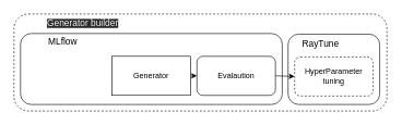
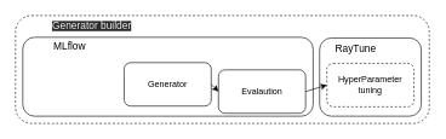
  <mxCell id="0" />
  <mxCell id="1" parent="0" />
  <mxCell id="2" value="" style="rounded=1;whiteSpace=wrap;html=1;dashed=1;" parent="1" vertex="1"><mxGeometry x="20.19" y="21" width="570" height="149" as="geometry" /></mxCell>
  <mxCell id="3" value="" style="rounded=1;whiteSpace=wrap;html=1;" parent="1" vertex="1"><mxGeometry x="30.19" y="51" width="400" height="109" as="geometry" /></mxCell>
  <mxCell id="4" value="&lt;span style=&quot;color: rgb(240 , 240 , 240) ; font-family: &amp;#34;helvetica&amp;#34; ; font-style: normal ; font-weight: 400 ; letter-spacing: normal ; text-align: center ; text-indent: 0px ; text-transform: none ; word-spacing: 0px ; background-color: rgb(42 , 42 , 42) ; display: inline ; float: none&quot;&gt;&lt;font style=&quot;font-size: 14px&quot;&gt;Generator builder&lt;/font&gt;&lt;/span&gt;" style="text;html=1;strokeColor=none;fillColor=none;align=center;verticalAlign=middle;whiteSpace=wrap;rounded=0;" parent="1" vertex="1"><mxGeometry x="69.56" y="20" width="110.63" height="30" as="geometry" /></mxCell>
- <mxCell id="5" value="Evalaution" style="rounded=1;whiteSpace=wrap;html=1;" parent="1" vertex="1"><mxGeometry x="299.81" y="86" width="120" height="60" as="geometry" /></mxCell>
- <mxCell id="6" value="Generator" style="whiteSpace=wrap;html=1;rounded=0;" parent="1" vertex="1"><mxGeometry x="169.81" y="86" width="120" height="60" as="geometry" /></mxCell>
+ <mxCell id="5" value="Evalaution" style="rounded=1;whiteSpace=wrap;html=1;" parent="1" vertex="1"><mxGeometry x="299.81" y="96" width="120" height="60" as="geometry" /></mxCell>
+ <mxCell id="6" value="Generator" style="rounded=1;whiteSpace=wrap;html=1;" parent="1" vertex="1"><mxGeometry x="169.81" y="86" width="120" height="60" as="geometry" /></mxCell>
  <mxCell id="7" value="" style="endArrow=classic;html=1;entryX=0;entryY=0.5;entryDx=0;entryDy=0;exitX=1;exitY=0.5;exitDx=0;exitDy=0;" parent="1" source="6" target="5" edge="1"><mxGeometry width="50" height="50" relative="1" as="geometry"><mxPoint x="429.81" y="126" as="sourcePoint" /><mxPoint x="440.44" y="126" as="targetPoint" /></mxGeometry></mxCell>
  <mxCell id="8" value="" style="rounded=1;whiteSpace=wrap;html=1;" parent="1" vertex="1"><mxGeometry x="439.12" y="52" width="140" height="108" as="geometry" /></mxCell>
  <mxCell id="9" value="HyperParameter tuning" style="rounded=1;whiteSpace=wrap;html=1;dashed=1;" parent="1" vertex="1"><mxGeometry x="449.12" y="87" width="120" height="60" as="geometry" /></mxCell>
  <mxCell id="10" value="" style="endArrow=classic;html=1;entryX=0;entryY=0.5;entryDx=0;entryDy=0;exitX=1;exitY=0.5;exitDx=0;exitDy=0;" parent="1" source="5" target="9" edge="1"><mxGeometry width="50" height="50" relative="1" as="geometry"><mxPoint x="422.19" y="117" as="sourcePoint" /><mxPoint x="316" y="127" as="targetPoint" /></mxGeometry></mxCell>
  <mxCell id="11" value="&lt;font face=&quot;helvetica&quot;&gt;&lt;span style=&quot;font-size: 14px&quot;&gt;MLflow&lt;/span&gt;&lt;/font&gt;" style="text;html=1;strokeColor=none;fillColor=none;align=center;verticalAlign=middle;whiteSpace=wrap;rounded=0;" parent="1" vertex="1"><mxGeometry x="67.81" y="49" width="54.38" height="30" as="geometry" /></mxCell>
  <mxCell id="12" value="&lt;font face=&quot;helvetica&quot;&gt;&lt;span style=&quot;font-size: 14px&quot;&gt;RayTune&lt;/span&gt;&lt;/font&gt;" style="text;html=1;strokeColor=none;fillColor=none;align=center;verticalAlign=middle;whiteSpace=wrap;rounded=0;" parent="1" vertex="1"><mxGeometry x="439.12" y="51" width="100" height="30" as="geometry" /></mxCell>
